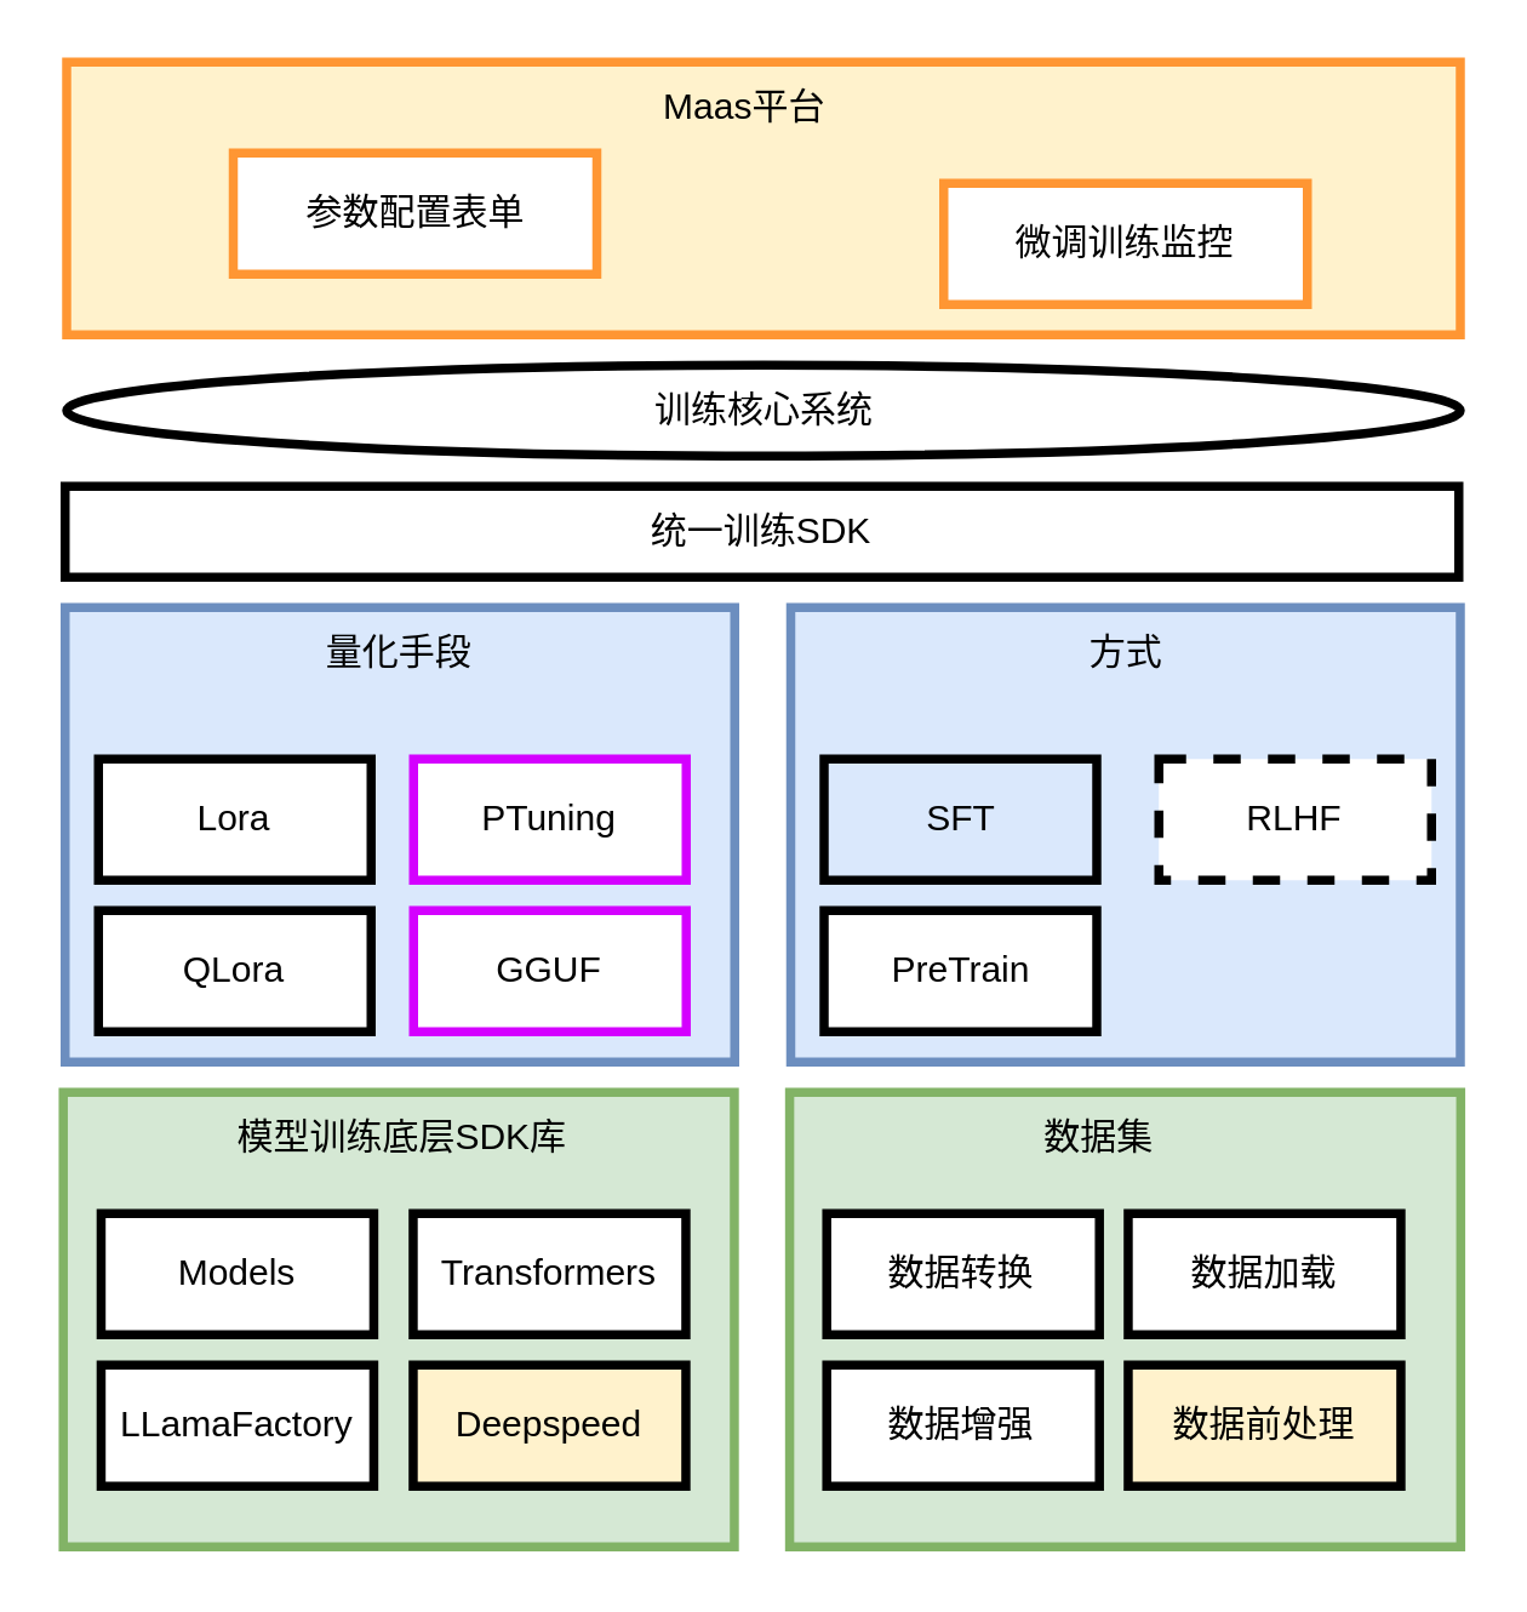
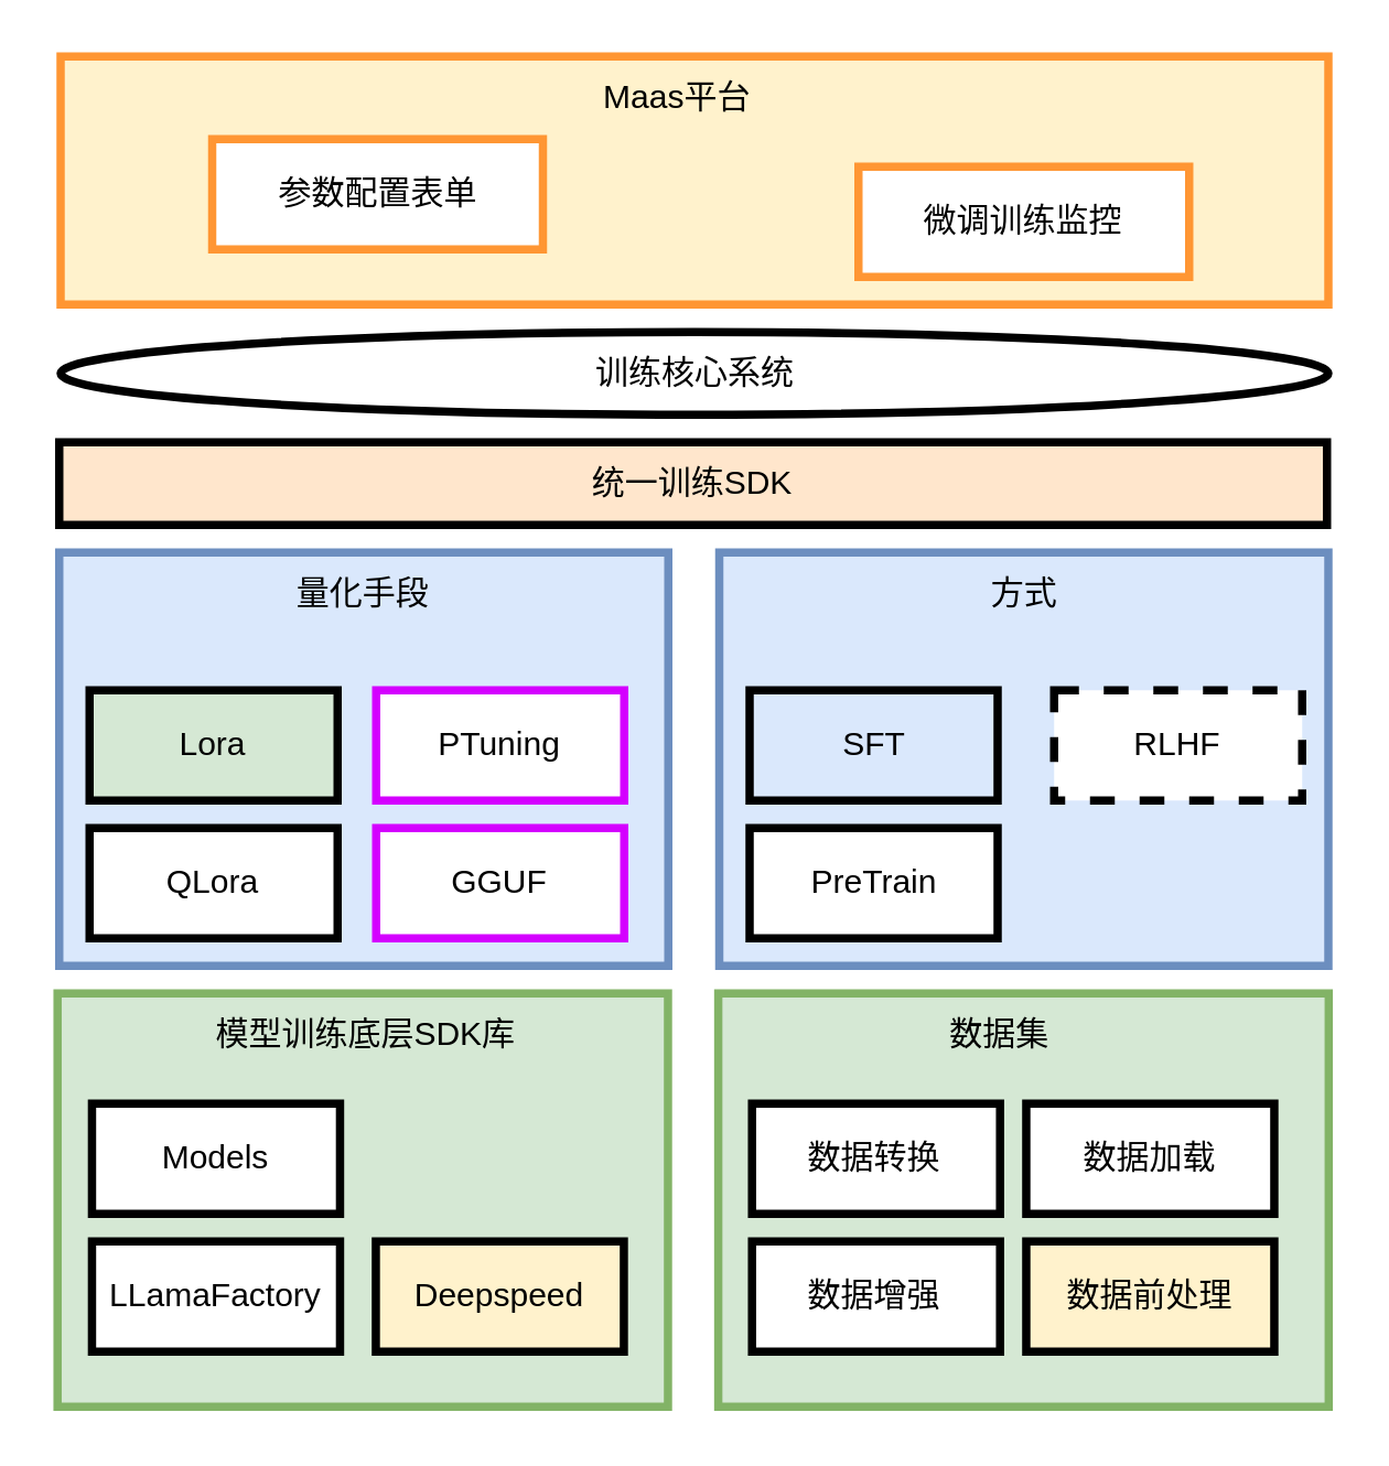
  <mxCell id="0" />
  <mxCell id="1" parent="0" />
  <mxCell id="2" value="&lt;div style=&quot;text-align: justify;&quot;&gt;&lt;br&gt;&lt;/div&gt;" style="rounded=0;whiteSpace=wrap;html=1;strokeWidth=3;fillColor=#dae8fc;strokeColor=#6c8ebf;align=center;" vertex="1" parent="1"><mxGeometry x="21" y="200" width="221" height="150" as="geometry" /></mxCell>
  <mxCell id="3" value="&lt;div style=&quot;text-align: justify;&quot;&gt;&lt;br&gt;&lt;/div&gt;" style="rounded=0;whiteSpace=wrap;html=1;strokeWidth=3;fillColor=#fff2cc;strokeColor=#ff9633;align=center;" vertex="1" parent="1"><mxGeometry x="21.5" y="20" width="460" height="90" as="geometry" /></mxCell>
- <mxCell id="4" value="Lora" style="rounded=0;whiteSpace=wrap;html=1;strokeWidth=3;" vertex="1" parent="1"><mxGeometry x="32" y="250" width="90" height="40" as="geometry" /></mxCell>
- <mxCell id="5" value="统一训练SDK" style="rounded=0;whiteSpace=wrap;html=1;strokeWidth=3;" vertex="1" parent="1"><mxGeometry x="21" y="160" width="460" height="30" as="geometry" /></mxCell>
+ <mxCell id="4" value="Lora" style="rounded=0;whiteSpace=wrap;html=1;strokeWidth=3;fillColor=#d5e8d4;" vertex="1" parent="1"><mxGeometry x="32" y="250" width="90" height="40" as="geometry" /></mxCell>
+ <mxCell id="5" value="统一训练SDK" style="rounded=0;whiteSpace=wrap;html=1;strokeWidth=3;fillColor=#ffe6cc;" vertex="1" parent="1"><mxGeometry x="21" y="160" width="460" height="30" as="geometry" /></mxCell>
  <mxCell id="6" value="参数配置表单" style="rounded=0;whiteSpace=wrap;html=1;strokeWidth=3;strokeColor=#ff9633;" vertex="1" parent="1"><mxGeometry x="76.5" y="50" width="120" height="40" as="geometry" /></mxCell>
  <mxCell id="7" value="微调训练监控" style="rounded=0;whiteSpace=wrap;html=1;strokeWidth=3;strokeColor=#ff9633;" vertex="1" parent="1"><mxGeometry x="311" y="60" width="120" height="40" as="geometry" /></mxCell>
  <mxCell id="8" value="Maas平台" style="text;html=1;align=center;verticalAlign=middle;resizable=0;points=[];autosize=1;strokeColor=none;fillColor=none;" vertex="1" parent="1"><mxGeometry x="204.5" y="20" width="80" height="30" as="geometry" /></mxCell>
  <mxCell id="9" value="QLora" style="rounded=0;whiteSpace=wrap;html=1;strokeWidth=3;" vertex="1" parent="1"><mxGeometry x="32" y="300" width="90" height="40" as="geometry" /></mxCell>
  <mxCell id="10" value="PTuning" style="rounded=0;whiteSpace=wrap;html=1;strokeWidth=3;strokeColor=#d400ff;" vertex="1" parent="1"><mxGeometry x="136" y="250" width="90" height="40" as="geometry" /></mxCell>
  <mxCell id="11" value="量化手段" style="text;html=1;align=center;verticalAlign=middle;resizable=0;points=[];autosize=1;strokeColor=none;fillColor=none;" vertex="1" parent="1"><mxGeometry x="96" y="200" width="70" height="30" as="geometry" /></mxCell>
  <mxCell id="12" value="GGUF" style="rounded=0;whiteSpace=wrap;html=1;strokeWidth=3;strokeColor=#d400ff;" vertex="1" parent="1"><mxGeometry x="136" y="300" width="90" height="40" as="geometry" /></mxCell>
  <mxCell id="13" value="&lt;div style=&quot;text-align: justify;&quot;&gt;&lt;br&gt;&lt;/div&gt;" style="rounded=0;whiteSpace=wrap;html=1;strokeWidth=3;fillColor=#dae8fc;strokeColor=#6c8ebf;align=center;" vertex="1" parent="1"><mxGeometry x="260.5" y="200" width="221" height="150" as="geometry" /></mxCell>
  <mxCell id="14" value="SFT" style="rounded=0;whiteSpace=wrap;html=1;strokeWidth=3;fillColor=#dae8fc;" vertex="1" parent="1"><mxGeometry x="271.5" y="250" width="90" height="40" as="geometry" /></mxCell>
  <mxCell id="15" value="PreTrain" style="rounded=0;whiteSpace=wrap;html=1;strokeWidth=3;" vertex="1" parent="1"><mxGeometry x="271.5" y="300" width="90" height="40" as="geometry" /></mxCell>
  <mxCell id="16" value="方式" style="text;html=1;align=center;verticalAlign=middle;resizable=0;points=[];autosize=1;strokeColor=none;fillColor=none;" vertex="1" parent="1"><mxGeometry x="345.5" y="200" width="50" height="30" as="geometry" /></mxCell>
  <mxCell id="17" value="RLHF" style="rounded=0;whiteSpace=wrap;html=1;strokeWidth=3;dashed=1;" vertex="1" parent="1"><mxGeometry x="382" y="250" width="90" height="40" as="geometry" /></mxCell>
  <mxCell id="18" value="&lt;div style=&quot;text-align: justify;&quot;&gt;&lt;br&gt;&lt;/div&gt;" style="rounded=0;whiteSpace=wrap;html=1;strokeWidth=3;fillColor=#d5e8d4;strokeColor=#82b366;align=center;" vertex="1" parent="1"><mxGeometry x="20.38" y="360" width="221.5" height="150" as="geometry" /></mxCell>
  <mxCell id="19" value="模型训练底层SDK库" style="text;html=1;align=center;verticalAlign=middle;resizable=0;points=[];autosize=1;strokeColor=none;fillColor=none;" vertex="1" parent="1"><mxGeometry x="67.38" y="360" width="130" height="30" as="geometry" /></mxCell>
  <mxCell id="20" value="Models" style="rounded=0;whiteSpace=wrap;html=1;strokeWidth=3;" vertex="1" parent="1"><mxGeometry x="32.88" y="400" width="90" height="40" as="geometry" /></mxCell>
  <mxCell id="21" value="&lt;div style=&quot;text-align: justify;&quot;&gt;&lt;br&gt;&lt;/div&gt;" style="rounded=0;whiteSpace=wrap;html=1;strokeWidth=3;fillColor=#d5e8d4;strokeColor=#82b366;align=center;" vertex="1" parent="1"><mxGeometry x="260.13" y="360" width="221.5" height="150" as="geometry" /></mxCell>
  <mxCell id="22" value="数据集" style="text;html=1;align=center;verticalAlign=middle;resizable=0;points=[];autosize=1;strokeColor=none;fillColor=none;" vertex="1" parent="1"><mxGeometry x="331.88" y="360" width="60" height="30" as="geometry" /></mxCell>
- <mxCell id="23" value="Transformers" style="rounded=0;whiteSpace=wrap;html=1;strokeWidth=3;" vertex="1" parent="1"><mxGeometry x="135.88" y="400" width="90" height="40" as="geometry" /></mxCell>
  <mxCell id="24" value="LLamaFactory" style="rounded=0;whiteSpace=wrap;html=1;strokeWidth=3;" vertex="1" parent="1"><mxGeometry x="32.88" y="450" width="90" height="40" as="geometry" /></mxCell>
  <mxCell id="25" value="Deepspeed" style="rounded=0;whiteSpace=wrap;html=1;strokeWidth=3;fillColor=#fff2cc;" vertex="1" parent="1"><mxGeometry x="135.88" y="450" width="90" height="40" as="geometry" /></mxCell>
  <mxCell id="26" value="数据转换" style="rounded=0;whiteSpace=wrap;html=1;strokeWidth=3;" vertex="1" parent="1"><mxGeometry x="272.38" y="400" width="90" height="40" as="geometry" /></mxCell>
  <mxCell id="27" value="数据加载" style="rounded=0;whiteSpace=wrap;html=1;strokeWidth=3;" vertex="1" parent="1"><mxGeometry x="371.88" y="400" width="90" height="40" as="geometry" /></mxCell>
  <mxCell id="28" value="数据增强" style="rounded=0;whiteSpace=wrap;html=1;strokeWidth=3;" vertex="1" parent="1"><mxGeometry x="272.38" y="450" width="90" height="40" as="geometry" /></mxCell>
  <mxCell id="29" value="数据前处理" style="rounded=0;whiteSpace=wrap;html=1;strokeWidth=3;fillColor=#fff2cc;" vertex="1" parent="1"><mxGeometry x="371.88" y="450" width="90" height="40" as="geometry" /></mxCell>
  <mxCell id="30" value="训练核心系统" style="ellipse;whiteSpace=wrap;html=1;strokeWidth=3;" vertex="1" parent="1"><mxGeometry x="21.5" y="120" width="460" height="30" as="geometry" /></mxCell>
